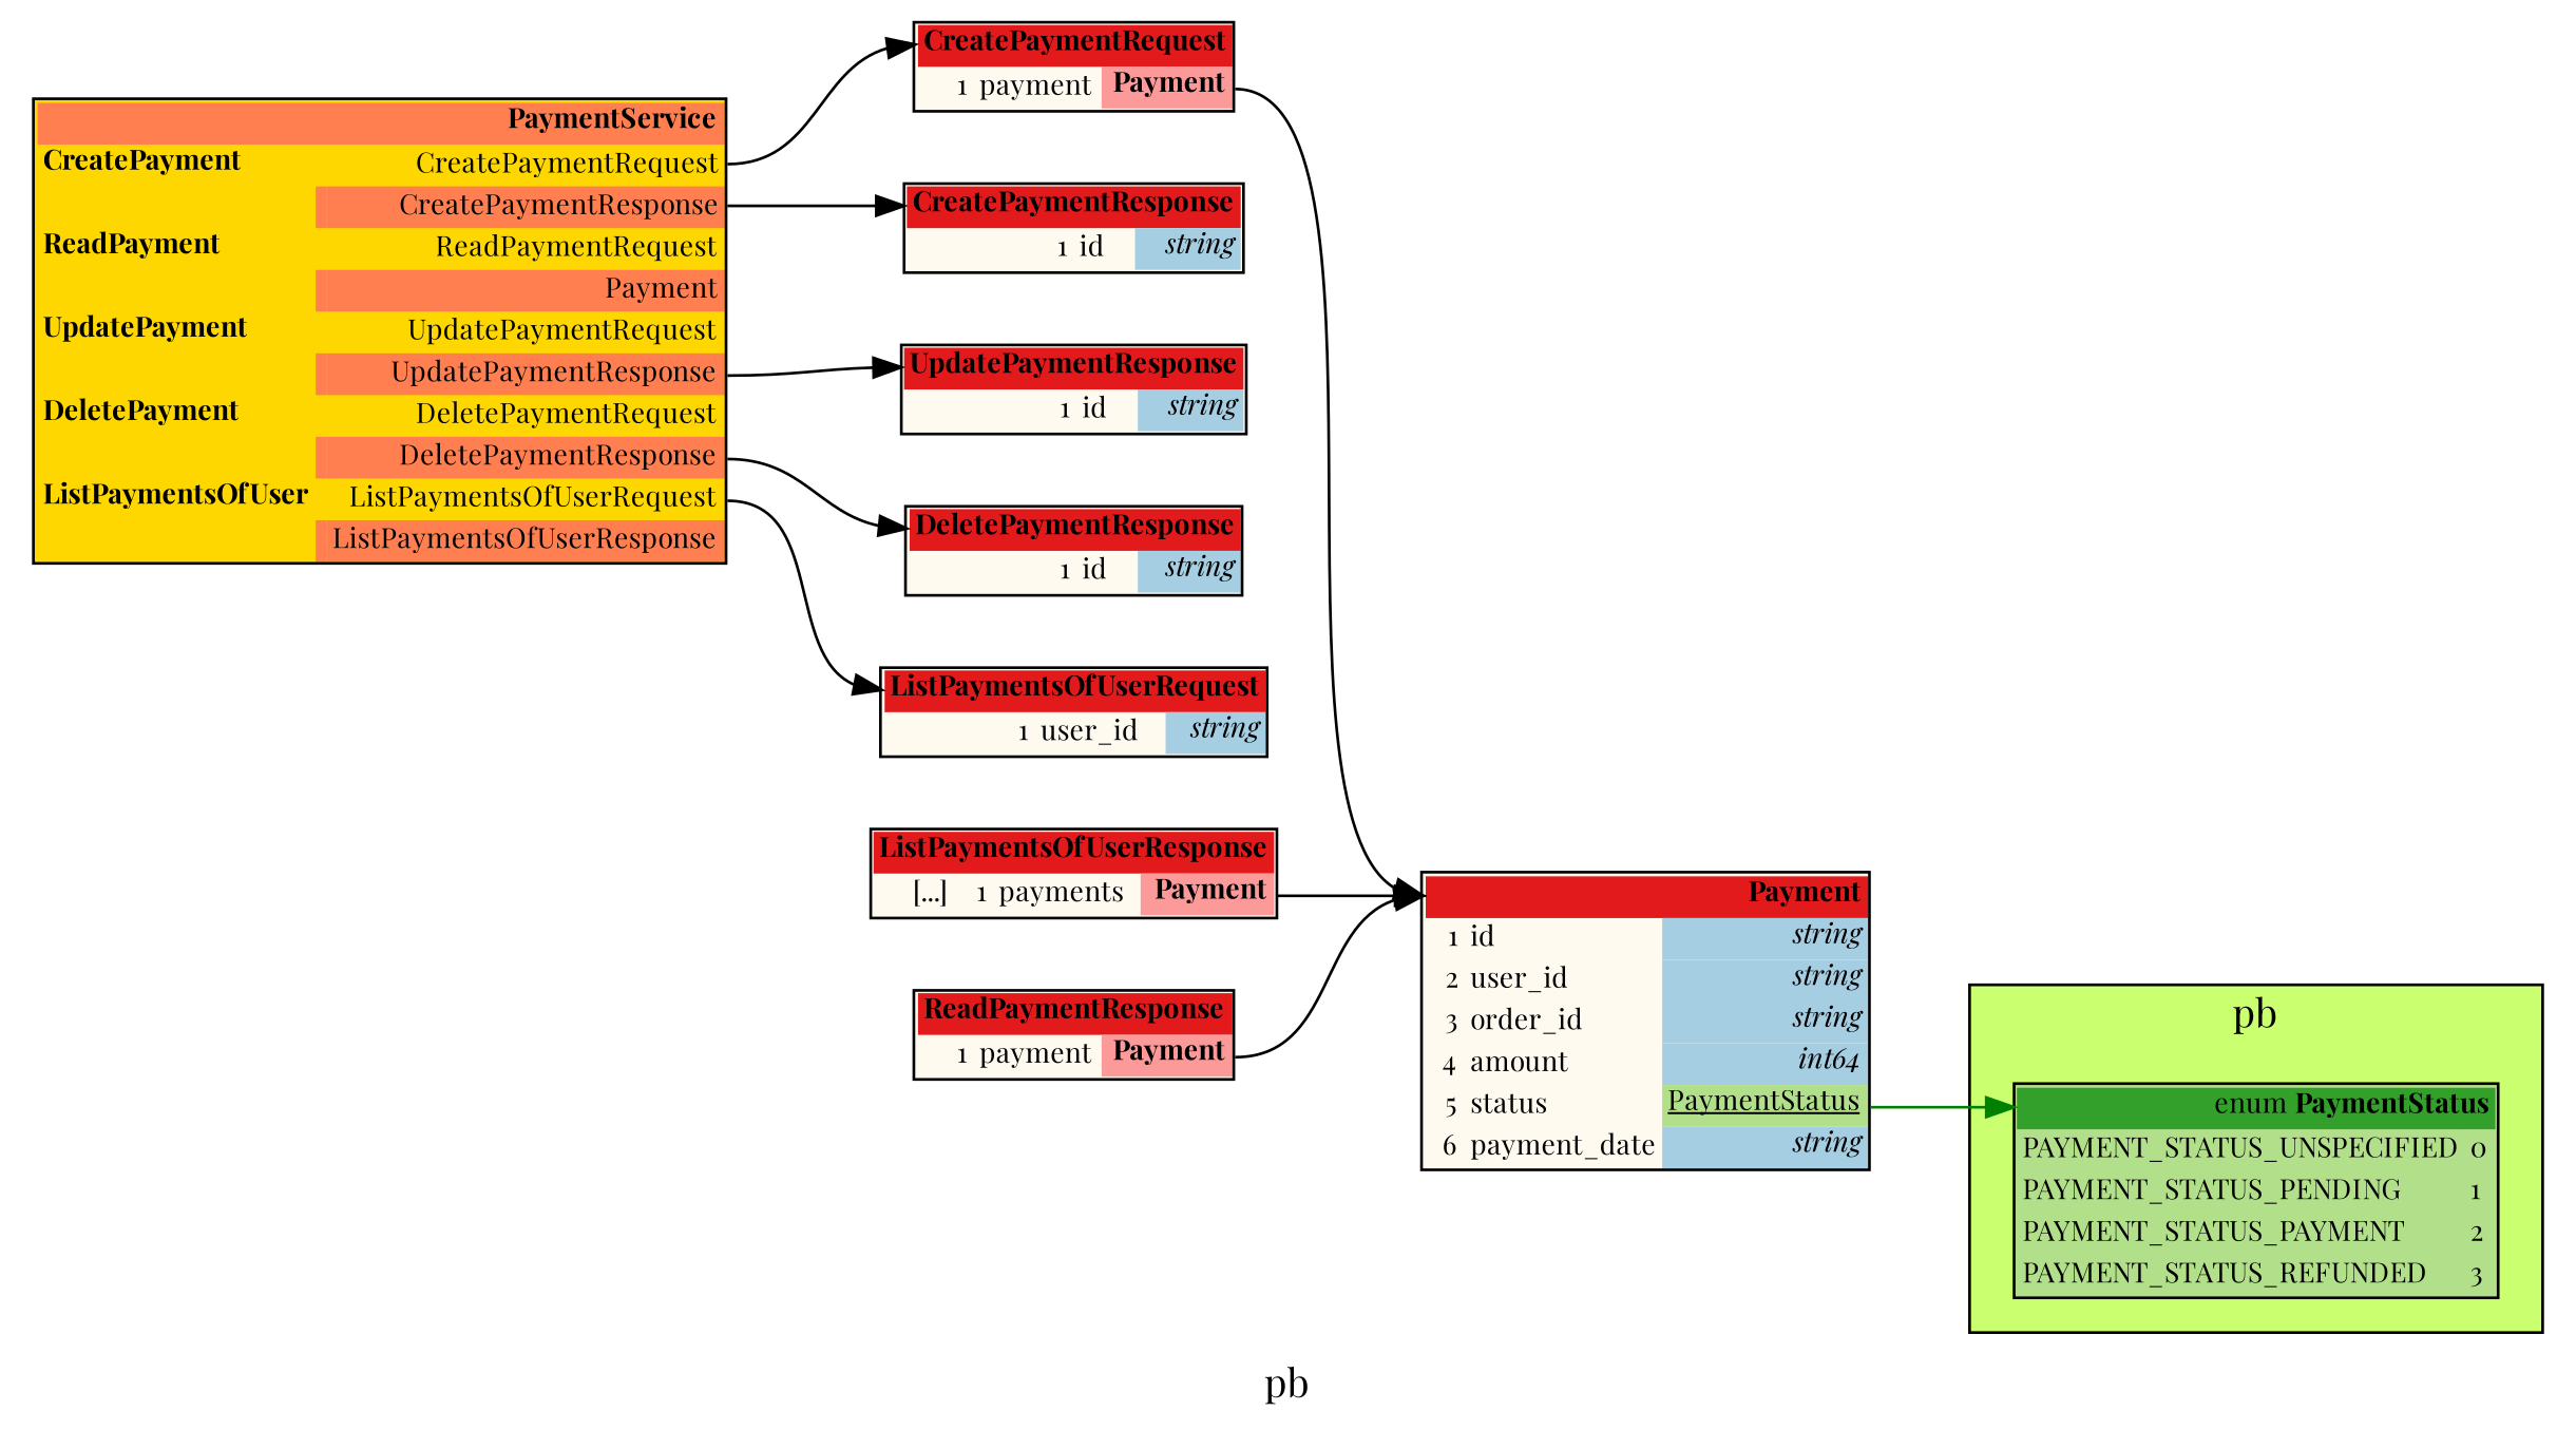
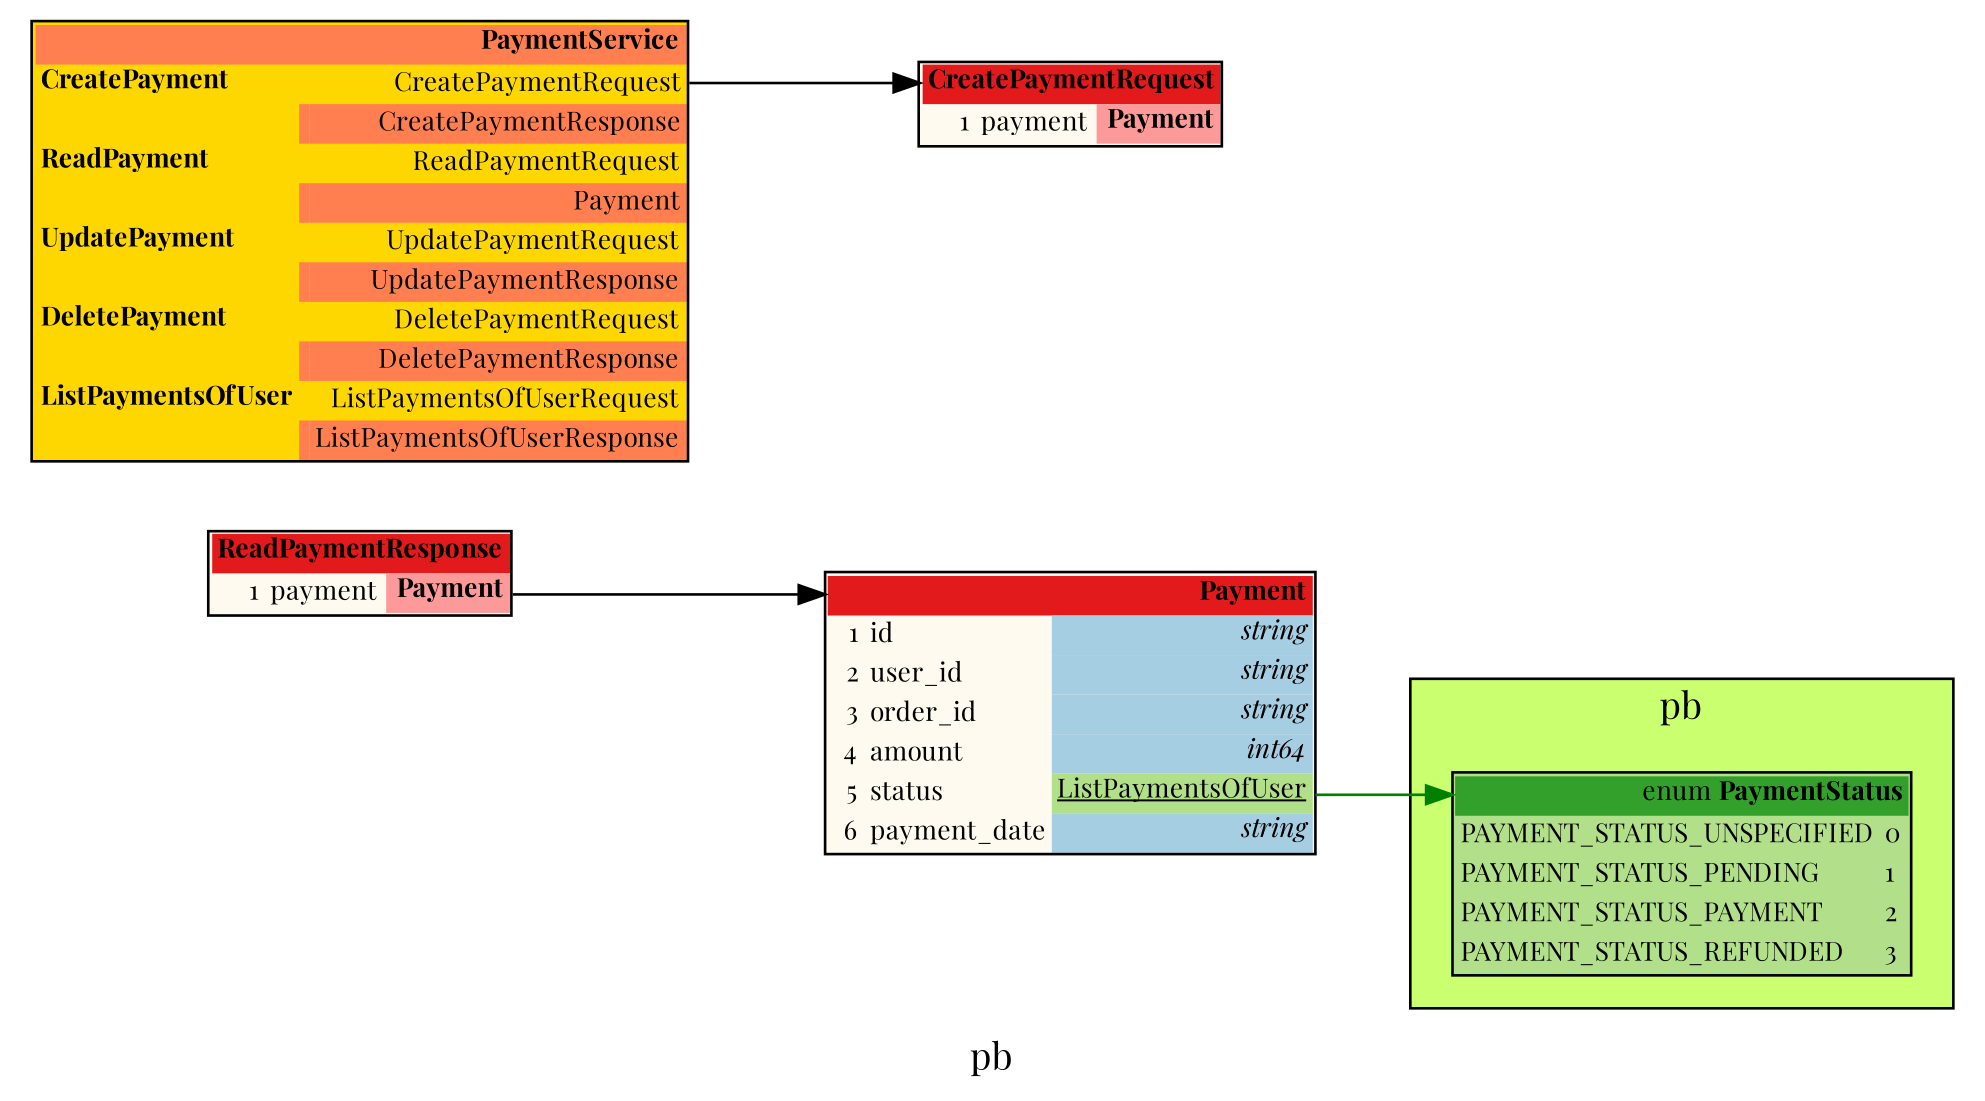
  digraph {
    fontname="Playfair Display"
    label=pb
    rankdir=LR
    node [fontname="Playfair Display" fontsize=10 shape=plaintext]
    edge [color="#000000" fontname="Playfair Display" headport=header tailport="popayment:e"]
    n1 [label=<<TABLE BORDER="1" CELLBORDER="0" CELLSPACING="0" BGCOLOR="#b2df8a"><TR><TD COLSPAN="2" PORT="header" BGCOLOR="#33a02c" ALIGN="right">enum <b>PaymentStatus</b></TD></TR><TR><TD BGCOLOR="#b2df8a" ALIGN="left">PAYMENT_STATUS_UNSPECIFIED</TD><TD BGCOLOR="#b2df8a" ALIGN="left">0</TD></TR><TR><TD BGCOLOR="#b2df8a" ALIGN="left">PAYMENT_STATUS_PENDING</TD><TD BGCOLOR="#b2df8a" ALIGN="left">1</TD></TR><TR><TD BGCOLOR="#b2df8a" ALIGN="left">PAYMENT_STATUS_PAYMENT</TD><TD BGCOLOR="#b2df8a" ALIGN="left">2</TD></TR><TR><TD BGCOLOR="#b2df8a" ALIGN="left">PAYMENT_STATUS_REFUNDED</TD><TD BGCOLOR="#b2df8a" ALIGN="left">3</TD></TR></TABLE>>]
    n2 [label=<<TABLE BORDER="1" CELLBORDER="0" CELLSPACING="0" BGCOLOR="#ffd700"><TR><TD COLSPAN="3" PORT="header" BGCOLOR="#ff7f50" ALIGN="right"><b>PaymentService</b></TD></TR><TR><TD ALIGN="left"><b>CreatePayment</b></TD><TD></TD><TD PORT="poCreatePayment_request" ALIGN="right">CreatePaymentRequest</TD></TR><TR style="border-bottom: 1px solid red"><TD></TD><TD BGCOLOR="#ff7f50"></TD><TD PORT="poCreatePayment_response" ALIGN="right" BGCOLOR="#ff7f50">CreatePaymentResponse</TD></TR><TR><TD ALIGN="left"><b>ReadPayment</b></TD><TD></TD><TD PORT="poReadPayment_request" ALIGN="right">ReadPaymentRequest</TD></TR><TR style="border-bottom: 1px solid red"><TD></TD><TD BGCOLOR="#ff7f50"></TD><TD PORT="poReadPayment_response" ALIGN="right" BGCOLOR="#ff7f50">Payment</TD></TR><TR><TD ALIGN="left"><b>UpdatePayment</b></TD><TD></TD><TD PORT="poUpdatePayment_request" ALIGN="right">UpdatePaymentRequest</TD></TR><TR style="border-bottom: 1px solid red"><TD></TD><TD BGCOLOR="#ff7f50"></TD><TD PORT="poUpdatePayment_response" ALIGN="right" BGCOLOR="#ff7f50">UpdatePaymentResponse</TD></TR><TR><TD ALIGN="left"><b>DeletePayment</b></TD><TD></TD><TD PORT="poDeletePayment_request" ALIGN="right">DeletePaymentRequest</TD></TR><TR style="border-bottom: 1px solid red"><TD></TD><TD BGCOLOR="#ff7f50"></TD><TD PORT="poDeletePayment_response" ALIGN="right" BGCOLOR="#ff7f50">DeletePaymentResponse</TD></TR><TR><TD ALIGN="left"><b>ListPaymentsOfUser</b></TD><TD></TD><TD PORT="poListPaymentsOfUser_request" ALIGN="right">ListPaymentsOfUserRequest</TD></TR><TR style="border-bottom: 1px solid red"><TD></TD><TD BGCOLOR="#ff7f50"></TD><TD PORT="poListPaymentsOfUser_response" ALIGN="right" BGCOLOR="#ff7f50">ListPaymentsOfUserResponse</TD></TR></TABLE>>]
    n3 [label=<<TABLE BORDER="1" CELLBORDER="0" CELLSPACING="0" BGCOLOR="#fffaf0"><TR><TD COLSPAN="4" PORT="header" BGCOLOR="#e31a1c" ALIGN="right"><b>CreatePaymentRequest</b></TD></TR><TR><TD ALIGN="right"></TD><TD ALIGN="right">1</TD><TD ALIGN="left">payment</TD><TD BGCOLOR="#fb9a99" PORT="popayment" ALIGN="right"><b>Payment</b></TD></TR></TABLE>>]
-   n4 [label=<<TABLE BORDER="1" CELLBORDER="0" CELLSPACING="0" BGCOLOR="#fffaf0"><TR><TD COLSPAN="4" PORT="header" BGCOLOR="#e31a1c" ALIGN="right"><b>UpdatePaymentResponse</b></TD></TR><TR><TD ALIGN="right"></TD><TD ALIGN="right">1</TD><TD ALIGN="left">id</TD><TD BGCOLOR="#a6cee3" PORT="poid" ALIGN="right" TITLE="string"><i>string</i></TD></TR></TABLE>>]
-   n5 [label=<<TABLE BORDER="1" CELLBORDER="0" CELLSPACING="0" BGCOLOR="#fffaf0"><TR><TD COLSPAN="4" PORT="header" BGCOLOR="#e31a1c" ALIGN="right"><b>DeletePaymentResponse</b></TD></TR><TR><TD ALIGN="right"></TD><TD ALIGN="right">1</TD><TD ALIGN="left">id</TD><TD BGCOLOR="#a6cee3" PORT="poid" ALIGN="right" TITLE="string"><i>string</i></TD></TR></TABLE>>]
-   n6 [label=<<TABLE BORDER="1" CELLBORDER="0" CELLSPACING="0" BGCOLOR="#fffaf0"><TR><TD COLSPAN="4" PORT="header" BGCOLOR="#e31a1c" ALIGN="right"><b>ListPaymentsOfUserRequest</b></TD></TR><TR><TD ALIGN="right"></TD><TD ALIGN="right">1</TD><TD ALIGN="left">user_id</TD><TD BGCOLOR="#a6cee3" PORT="pouser_id" ALIGN="right" TITLE="string"><i>string</i></TD></TR></TABLE>>]
-   n7 [label=<<TABLE BORDER="1" CELLBORDER="0" CELLSPACING="0" BGCOLOR="#fffaf0"><TR><TD COLSPAN="4" PORT="header" BGCOLOR="#e31a1c" ALIGN="right"><b>CreatePaymentResponse</b></TD></TR><TR><TD ALIGN="right"></TD><TD ALIGN="right">1</TD><TD ALIGN="left">id</TD><TD BGCOLOR="#a6cee3" PORT="poid" ALIGN="right" TITLE="string"><i>string</i></TD></TR></TABLE>>]
-   n8 [label=<<TABLE BORDER="1" CELLBORDER="0" CELLSPACING="0" BGCOLOR="#fffaf0"><TR><TD COLSPAN="4" PORT="header" BGCOLOR="#e31a1c" ALIGN="right"><b>Payment</b></TD></TR><TR><TD ALIGN="right"></TD><TD ALIGN="right">1</TD><TD ALIGN="left">id</TD><TD BGCOLOR="#a6cee3" PORT="poid" ALIGN="right" TITLE="string"><i>string</i></TD></TR><TR><TD ALIGN="right"></TD><TD ALIGN="right">2</TD><TD ALIGN="left">user_id</TD><TD BGCOLOR="#a6cee3" PORT="pouser_id" ALIGN="right" TITLE="string"><i>string</i></TD></TR><TR><TD ALIGN="right"></TD><TD ALIGN="right">3</TD><TD ALIGN="left">order_id</TD><TD BGCOLOR="#a6cee3" PORT="poorder_id" ALIGN="right" TITLE="string"><i>string</i></TD></TR><TR><TD ALIGN="right"></TD><TD ALIGN="right">4</TD><TD ALIGN="left">amount</TD><TD BGCOLOR="#a6cee3" PORT="poamount" ALIGN="right" TITLE="int64"><i>int64</i></TD></TR><TR><TD ALIGN="right"></TD><TD ALIGN="right">5</TD><TD ALIGN="left">status</TD><TD BGCOLOR="#b2df8a" PORT="postatus" ALIGN="right"><u>PaymentStatus</u></TD></TR><TR><TD ALIGN="right"></TD><TD ALIGN="right">6</TD><TD ALIGN="left">payment_date</TD><TD BGCOLOR="#a6cee3" PORT="popayment_date" ALIGN="right" TITLE="string"><i>string</i></TD></TR></TABLE>>]
-   n9 [label=<<TABLE BORDER="1" CELLBORDER="0" CELLSPACING="0" BGCOLOR="#fffaf0"><TR><TD COLSPAN="4" PORT="header" BGCOLOR="#e31a1c" ALIGN="right"><b>ListPaymentsOfUserResponse</b></TD></TR><TR><TD ALIGN="right">[...]</TD><TD ALIGN="right">1</TD><TD ALIGN="left">payments</TD><TD BGCOLOR="#fb9a99" PORT="popayments" ALIGN="right"><b>Payment</b></TD></TR></TABLE>>]
+   n8 [label=<<TABLE BORDER="1" CELLBORDER="0" CELLSPACING="0" BGCOLOR="#fffaf0"><TR><TD COLSPAN="4" PORT="header" BGCOLOR="#e31a1c" ALIGN="right"><b>Payment</b></TD></TR><TR><TD ALIGN="right"></TD><TD ALIGN="right">1</TD><TD ALIGN="left">id</TD><TD BGCOLOR="#a6cee3" PORT="poid" ALIGN="right" TITLE="string"><i>string</i></TD></TR><TR><TD ALIGN="right"></TD><TD ALIGN="right">2</TD><TD ALIGN="left">user_id</TD><TD BGCOLOR="#a6cee3" PORT="pouser_id" ALIGN="right" TITLE="string"><i>string</i></TD></TR><TR><TD ALIGN="right"></TD><TD ALIGN="right">3</TD><TD ALIGN="left">order_id</TD><TD BGCOLOR="#a6cee3" PORT="poorder_id" ALIGN="right" TITLE="string"><i>string</i></TD></TR><TR><TD ALIGN="right"></TD><TD ALIGN="right">4</TD><TD ALIGN="left">amount</TD><TD BGCOLOR="#a6cee3" PORT="poamount" ALIGN="right" TITLE="int64"><i>int64</i></TD></TR><TR><TD ALIGN="right"></TD><TD ALIGN="right">5</TD><TD ALIGN="left">status</TD><TD BGCOLOR="#b2df8a" PORT="postatus" ALIGN="right"><u>ListPaymentsOfUser</u></TD></TR><TR><TD ALIGN="right"></TD><TD ALIGN="right">6</TD><TD ALIGN="left">payment_date</TD><TD BGCOLOR="#a6cee3" PORT="popayment_date" ALIGN="right" TITLE="string"><i>string</i></TD></TR></TABLE>>]
    n10 [label=<<TABLE BORDER="1" CELLBORDER="0" CELLSPACING="0" BGCOLOR="#fffaf0"><TR><TD COLSPAN="4" PORT="header" BGCOLOR="#e31a1c" ALIGN="right"><b>ReadPaymentResponse</b></TD></TR><TR><TD ALIGN="right"></TD><TD ALIGN="right">1</TD><TD ALIGN="left">payment</TD><TD BGCOLOR="#fb9a99" PORT="popayment" ALIGN="right"><b>Payment</b></TD></TR></TABLE>>]
    subgraph cluster_1 {
      fillcolor="#caff70"
      style=filled
      n1
    }
    n2 -> n3 [tailport="poCreatePayment_request:e"]
-   n2 -> n4 [tailport="poUpdatePayment_response:e"]
-   n2 -> n5 [tailport="poDeletePayment_response:e"]
-   n2 -> n6 [tailport="poListPaymentsOfUser_request:e"]
-   n2 -> n7 [tailport="poCreatePayment_response:e"]
-   n3 -> n8
    n8 -> n1 [color="#008000" tailport="postatus:e"]
-   n9 -> n8 [tailport="popayments:e"]
    n10 -> n8
  }
